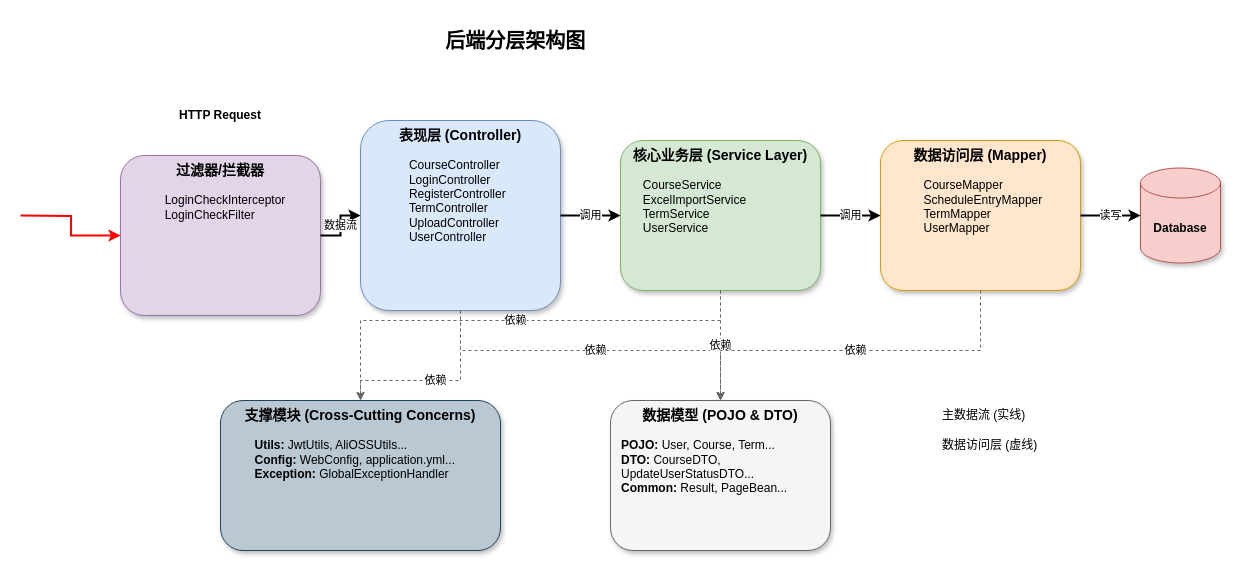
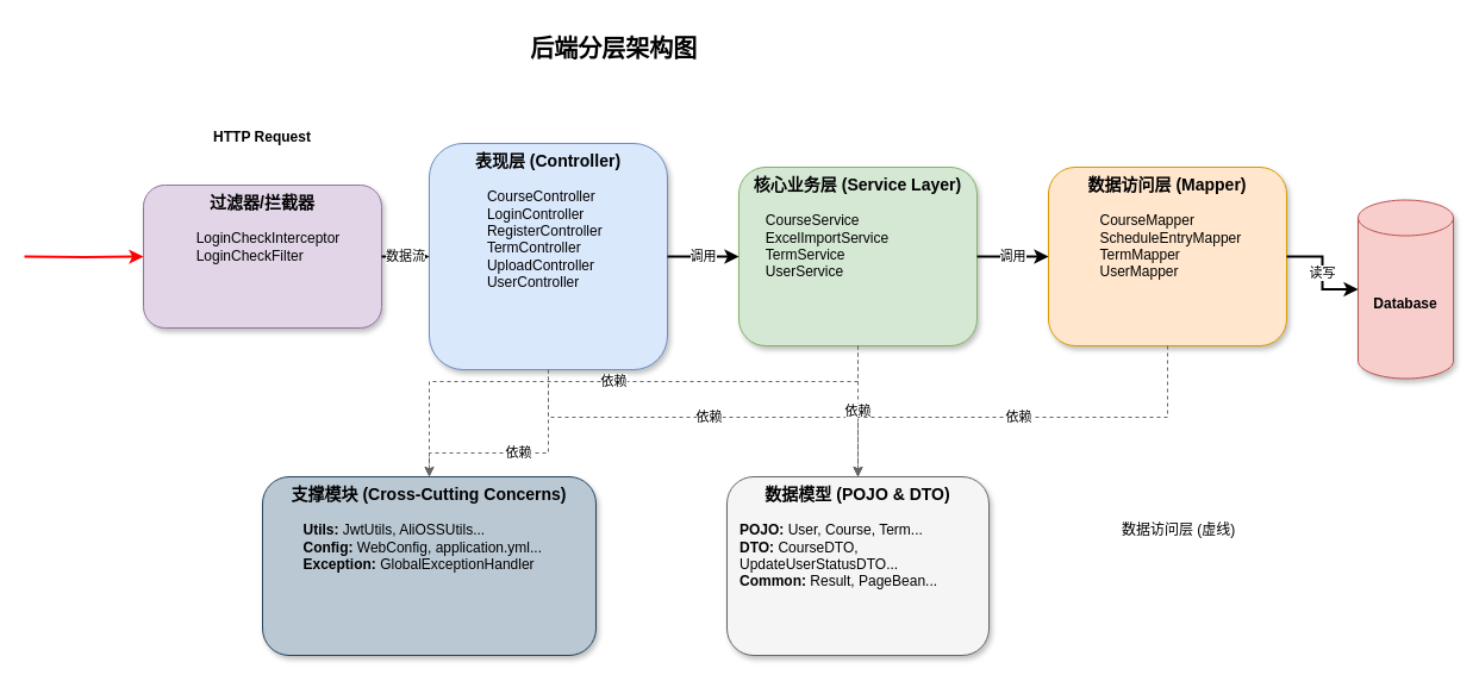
  <mxCell id="0" />
  <mxCell id="1" parent="0" />
  <mxCell id="2" value="后端分层架构图&amp;nbsp;" style="text;html=1;strokeColor=none;fillColor=none;align=center;verticalAlign=middle;whiteSpace=wrap;rounded=0;fontSize=20;fontStyle=1;" parent="1" vertex="1"><mxGeometry x="298" y="20" width="440" height="40" as="geometry" /></mxCell>
  <mxCell id="3" value="&lt;b style=&quot;font-size: 14px;&quot;&gt;核心业务层 (Service Layer)&lt;/b&gt;&lt;br&gt;&lt;div style=&quot;text-align: left; margin-left: 10px;&quot;&gt;&lt;br&gt;CourseService&lt;br&gt;ExcelImportService&lt;br&gt;TermService&lt;br&gt;UserService&lt;/div&gt;" style="rounded=1;whiteSpace=wrap;html=1;fillColor=#d5e8d4;strokeColor=#82b366;shadow=1;align=center;verticalAlign=top;" parent="1" vertex="1"><mxGeometry x="620" y="140" width="200" height="150" as="geometry" /></mxCell>
  <mxCell id="4" value="&lt;b style=&quot;font-size: 14px;&quot;&gt;表现层 (Controller)&lt;/b&gt;&lt;br&gt;&lt;div style=&quot;text-align: left; margin-left: 10px;&quot;&gt;&lt;br&gt;CourseController&lt;br&gt;LoginController&lt;br&gt;RegisterController&lt;br&gt;TermController&lt;br&gt;UploadController&lt;br&gt;UserController&lt;/div&gt;" style="rounded=1;whiteSpace=wrap;html=1;fillColor=#dae8fc;strokeColor=#6c8ebf;shadow=1;align=center;verticalAlign=top;" parent="1" vertex="1"><mxGeometry x="360" y="120" width="200" height="190" as="geometry" /></mxCell>
  <mxCell id="5" value="&lt;b style=&quot;font-size: 14px;&quot;&gt;数据访问层 (Mapper)&lt;/b&gt;&lt;br&gt;&lt;div style=&quot;text-align: left; margin-left: 10px;&quot;&gt;&lt;br&gt;CourseMapper&lt;br&gt;ScheduleEntryMapper&lt;br&gt;TermMapper&lt;br&gt;UserMapper&lt;/div&gt;" style="rounded=1;whiteSpace=wrap;html=1;fillColor=#ffe6cc;strokeColor=#d79b00;shadow=1;align=center;verticalAlign=top;" parent="1" vertex="1"><mxGeometry x="880" y="140" width="200" height="150" as="geometry" /></mxCell>
- <mxCell id="6" value="&lt;b style=&quot;font-size: 14px;&quot;&gt;过滤器/拦截器&lt;/b&gt;&lt;br&gt;&lt;div style=&quot;text-align: left; margin-left: 10px;&quot;&gt;&lt;br&gt;LoginCheckInterceptor&lt;br&gt;LoginCheckFilter&lt;/div&gt;" style="rounded=1;whiteSpace=wrap;html=1;fillColor=#e1d5e7;strokeColor=#9673a6;shadow=1;align=center;verticalAlign=top;" parent="1" vertex="1"><mxGeometry x="120" y="155" width="200" height="160" as="geometry" /></mxCell>
- <mxCell id="7" value="&lt;b&gt;Database&lt;/b&gt;" style="shape=cylinder3;whiteSpace=wrap;html=1;boundedLbl=1;backgroundOutline=1;size=15;fillColor=#f8cecc;strokeColor=#b85450;shadow=1;" parent="1" vertex="1"><mxGeometry x="1140" y="167.5" width="80" height="95" as="geometry" /></mxCell>
+ <mxCell id="6" value="&lt;b style=&quot;font-size: 14px;&quot;&gt;过滤器/拦截器&lt;/b&gt;&lt;br&gt;&lt;div style=&quot;text-align: left; margin-left: 10px;&quot;&gt;&lt;br&gt;LoginCheckInterceptor&lt;br&gt;LoginCheckFilter&lt;/div&gt;" style="rounded=1;whiteSpace=wrap;html=1;fillColor=#e1d5e7;strokeColor=#9673a6;shadow=1;align=center;verticalAlign=top;" parent="1" vertex="1"><mxGeometry x="120" y="155" width="200" height="120" as="geometry" /></mxCell>
+ <mxCell id="7" value="&lt;b&gt;Database&lt;/b&gt;" style="shape=cylinder3;whiteSpace=wrap;html=1;boundedLbl=1;backgroundOutline=1;size=15;fillColor=#f8cecc;strokeColor=#b85450;shadow=1;" parent="1" vertex="1"><mxGeometry x="1140" y="167.5" width="80" height="150" as="geometry" /></mxCell>
  <mxCell id="8" value="数据流" style="edgeStyle=orthogonalEdgeStyle;rounded=0;orthogonalLoop=1;jettySize=auto;html=1;endArrow=classic;endFill=1;strokeWidth=2;" parent="1" source="6" target="4" edge="1"><mxGeometry relative="1" as="geometry" /></mxCell>
  <mxCell id="9" value="调用" style="edgeStyle=orthogonalEdgeStyle;rounded=0;orthogonalLoop=1;jettySize=auto;html=1;endArrow=classic;endFill=1;strokeWidth=2;" parent="1" source="4" target="3" edge="1"><mxGeometry relative="1" as="geometry" /></mxCell>
  <mxCell id="10" value="调用" style="edgeStyle=orthogonalEdgeStyle;rounded=0;orthogonalLoop=1;jettySize=auto;html=1;endArrow=classic;endFill=1;strokeWidth=2;" parent="1" source="3" target="5" edge="1"><mxGeometry relative="1" as="geometry" /></mxCell>
  <mxCell id="11" value="读写" style="edgeStyle=orthogonalEdgeStyle;rounded=0;orthogonalLoop=1;jettySize=auto;html=1;endArrow=classic;endFill=1;strokeWidth=2;" parent="1" source="5" target="7" edge="1"><mxGeometry relative="1" as="geometry" /></mxCell>
  <mxCell id="12" value="&lt;b style=&quot;font-size: 14px;&quot;&gt;数据模型 (POJO &amp;amp; DTO)&lt;/b&gt;&lt;br&gt;&lt;div style=&quot;text-align: left; margin-left: 10px;&quot;&gt;&lt;br&gt;&lt;b&gt;POJO:&lt;/b&gt; User, Course, Term...&lt;br&gt;&lt;b&gt;DTO:&lt;/b&gt; CourseDTO, UpdateUserStatusDTO...&lt;br&gt;&lt;b&gt;Common:&lt;/b&gt; Result, PageBean...&lt;/div&gt;" style="rounded=1;whiteSpace=wrap;html=1;fillColor=#f5f5f5;strokeColor=#666666;shadow=1;align=center;verticalAlign=top;" parent="1" vertex="1"><mxGeometry x="610" y="400" width="220" height="150" as="geometry" /></mxCell>
  <mxCell id="13" value="&lt;b style=&quot;font-size: 14px;&quot;&gt;支撑模块 (Cross-Cutting Concerns)&lt;/b&gt;&lt;br&gt;&lt;div style=&quot;text-align: left; margin-left: 10px;&quot;&gt;&lt;br&gt;&lt;b&gt;Utils:&lt;/b&gt; JwtUtils, AliOSSUtils...&lt;br&gt;&lt;b&gt;Config:&lt;/b&gt; WebConfig, application.yml...&lt;br&gt;&lt;b&gt;Exception:&lt;/b&gt; GlobalExceptionHandler&lt;/div&gt;" style="rounded=1;whiteSpace=wrap;html=1;fillColor=#bac8d3;strokeColor=#23445d;shadow=1;align=center;verticalAlign=top;" parent="1" vertex="1"><mxGeometry x="220" y="400" width="280" height="150" as="geometry" /></mxCell>
  <mxCell id="14" value="依赖" style="edgeStyle=orthogonalEdgeStyle;rounded=0;orthogonalLoop=1;jettySize=auto;html=1;endArrow=classic;endFill=1;strokeColor=#666666;dashed=1;" parent="1" source="4" target="12" edge="1"><mxGeometry relative="1" as="geometry"><Array as="points"><mxPoint x="460" y="350" /><mxPoint x="720" y="350" /></Array></mxGeometry></mxCell>
  <mxCell id="15" value="依赖" style="edgeStyle=orthogonalEdgeStyle;rounded=0;orthogonalLoop=1;jettySize=auto;html=1;endArrow=classic;endFill=1;strokeColor=#666666;dashed=1;" parent="1" source="3" target="12" edge="1"><mxGeometry relative="1" as="geometry" /></mxCell>
  <mxCell id="16" value="依赖" style="edgeStyle=orthogonalEdgeStyle;rounded=0;orthogonalLoop=1;jettySize=auto;html=1;endArrow=classic;endFill=1;strokeColor=#666666;dashed=1;" parent="1" source="5" target="12" edge="1"><mxGeometry relative="1" as="geometry"><Array as="points"><mxPoint x="980" y="350" /><mxPoint x="720" y="350" /></Array></mxGeometry></mxCell>
  <mxCell id="17" value="依赖" style="edgeStyle=orthogonalEdgeStyle;rounded=0;orthogonalLoop=1;jettySize=auto;html=1;endArrow=classic;endFill=1;strokeColor=#666666;dashed=1;" parent="1" source="3" target="13" edge="1"><mxGeometry relative="1" as="geometry"><Array as="points"><mxPoint x="720" y="320" /><mxPoint x="360" y="320" /></Array></mxGeometry></mxCell>
  <mxCell id="18" value="依赖" style="edgeStyle=orthogonalEdgeStyle;rounded=0;orthogonalLoop=1;jettySize=auto;html=1;endArrow=classic;endFill=1;strokeColor=#666666;dashed=1;" parent="1" source="4" target="13" edge="1"><mxGeometry relative="1" as="geometry"><mxPoint x="460" y="310" as="sourcePoint" /><Array as="points"><mxPoint x="460" y="380" /><mxPoint x="360" y="380" /></Array></mxGeometry></mxCell>
  <mxCell id="19" value="HTTP Request" style="text;html=1;strokeColor=none;fillColor=none;align=center;verticalAlign=middle;whiteSpace=wrap;rounded=0;fontSize=12;fontStyle=1;" parent="1" vertex="1"><mxGeometry x="170" y="100" width="100" height="30" as="geometry" /></mxCell>
  <mxCell id="20" style="edgeStyle=orthogonalEdgeStyle;rounded=0;orthogonalLoop=1;jettySize=auto;html=1;endArrow=classic;endFill=1;strokeWidth=2;strokeColor=#FF0000;" parent="1" target="6" edge="1"><mxGeometry relative="1" as="geometry"><mxPoint x="20" y="215" as="sourcePoint" /></mxGeometry></mxCell>
- <mxCell id="21" value="主数据流 (实线)" style="text;html=1;strokeColor=none;fillColor=none;align=left;verticalAlign=middle;whiteSpace=wrap;rounded=0;fontSize=12;" parent="1" vertex="1"><mxGeometry x="940" y="400" width="150" height="30" as="geometry" /></mxCell>
  <mxCell id="22" value="数据访问层 (虚线)" style="text;html=1;strokeColor=none;fillColor=none;align=left;verticalAlign=middle;whiteSpace=wrap;rounded=0;fontSize=12;" parent="1" vertex="1"><mxGeometry x="940" y="430" width="150" height="30" as="geometry" /></mxCell>
